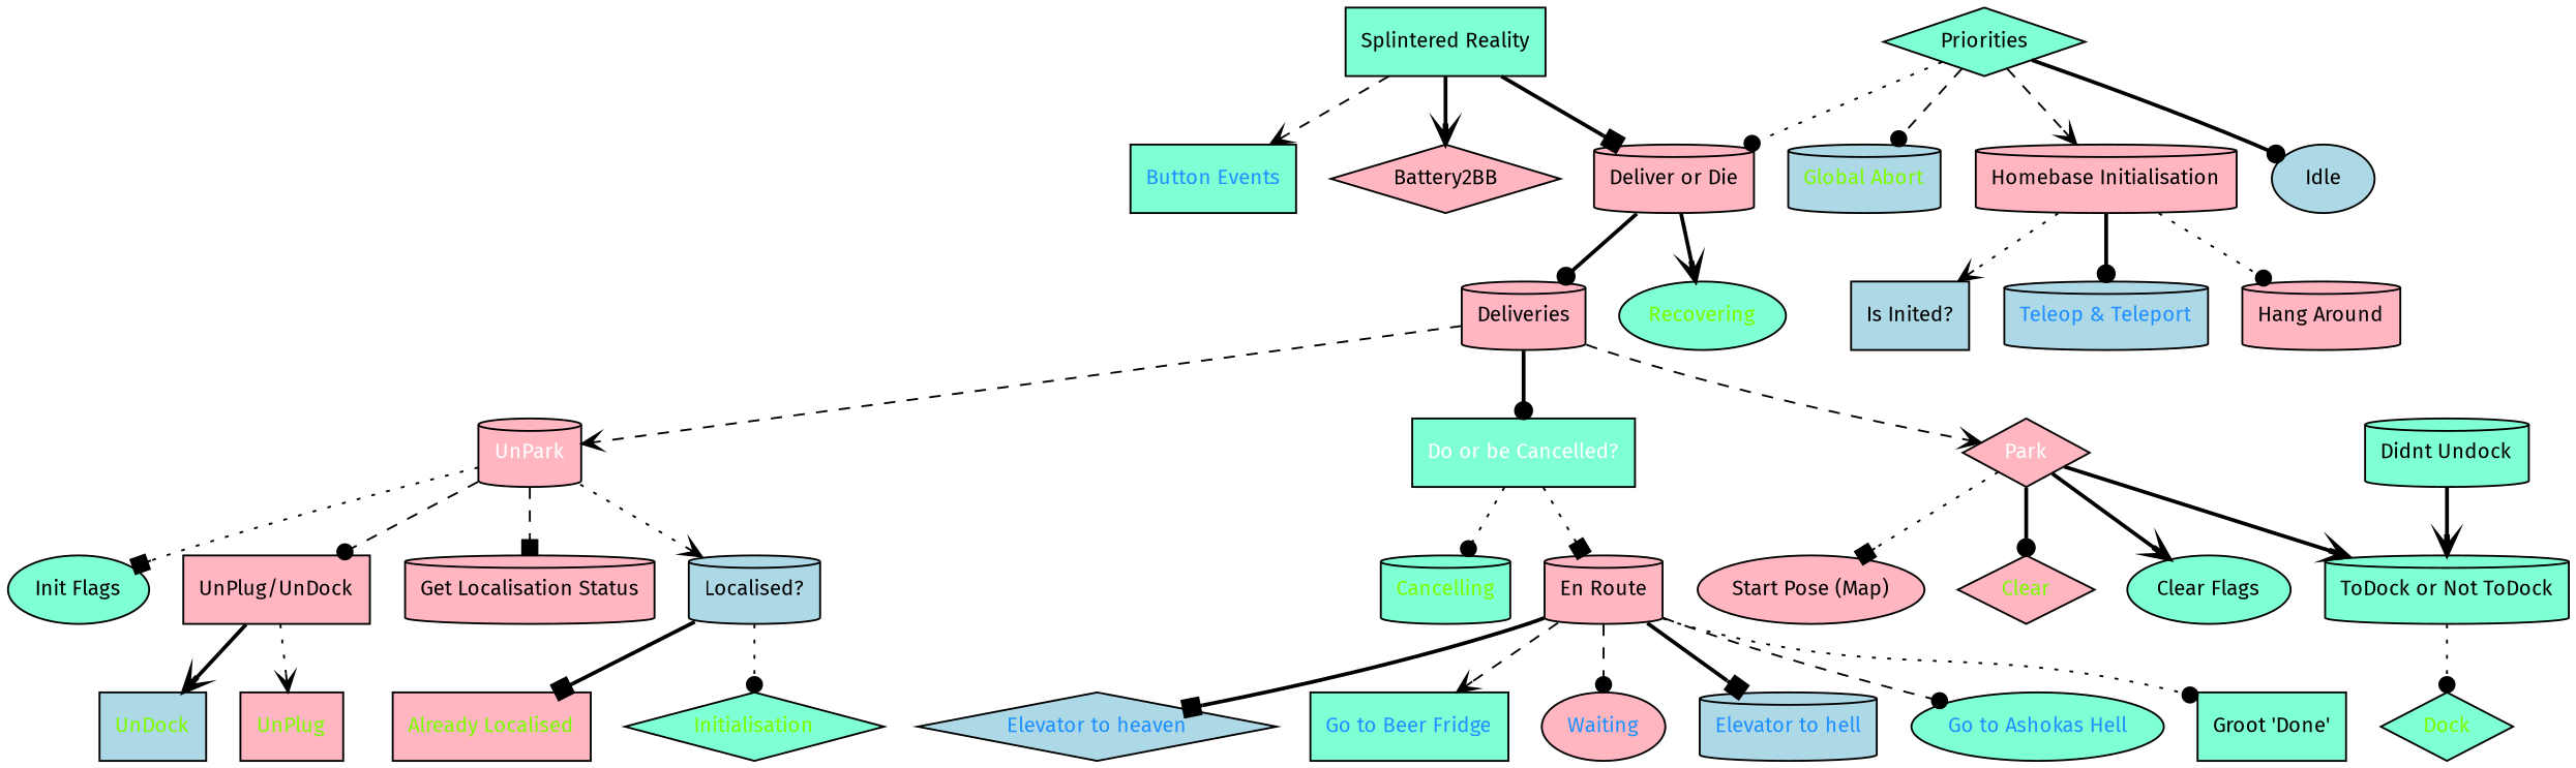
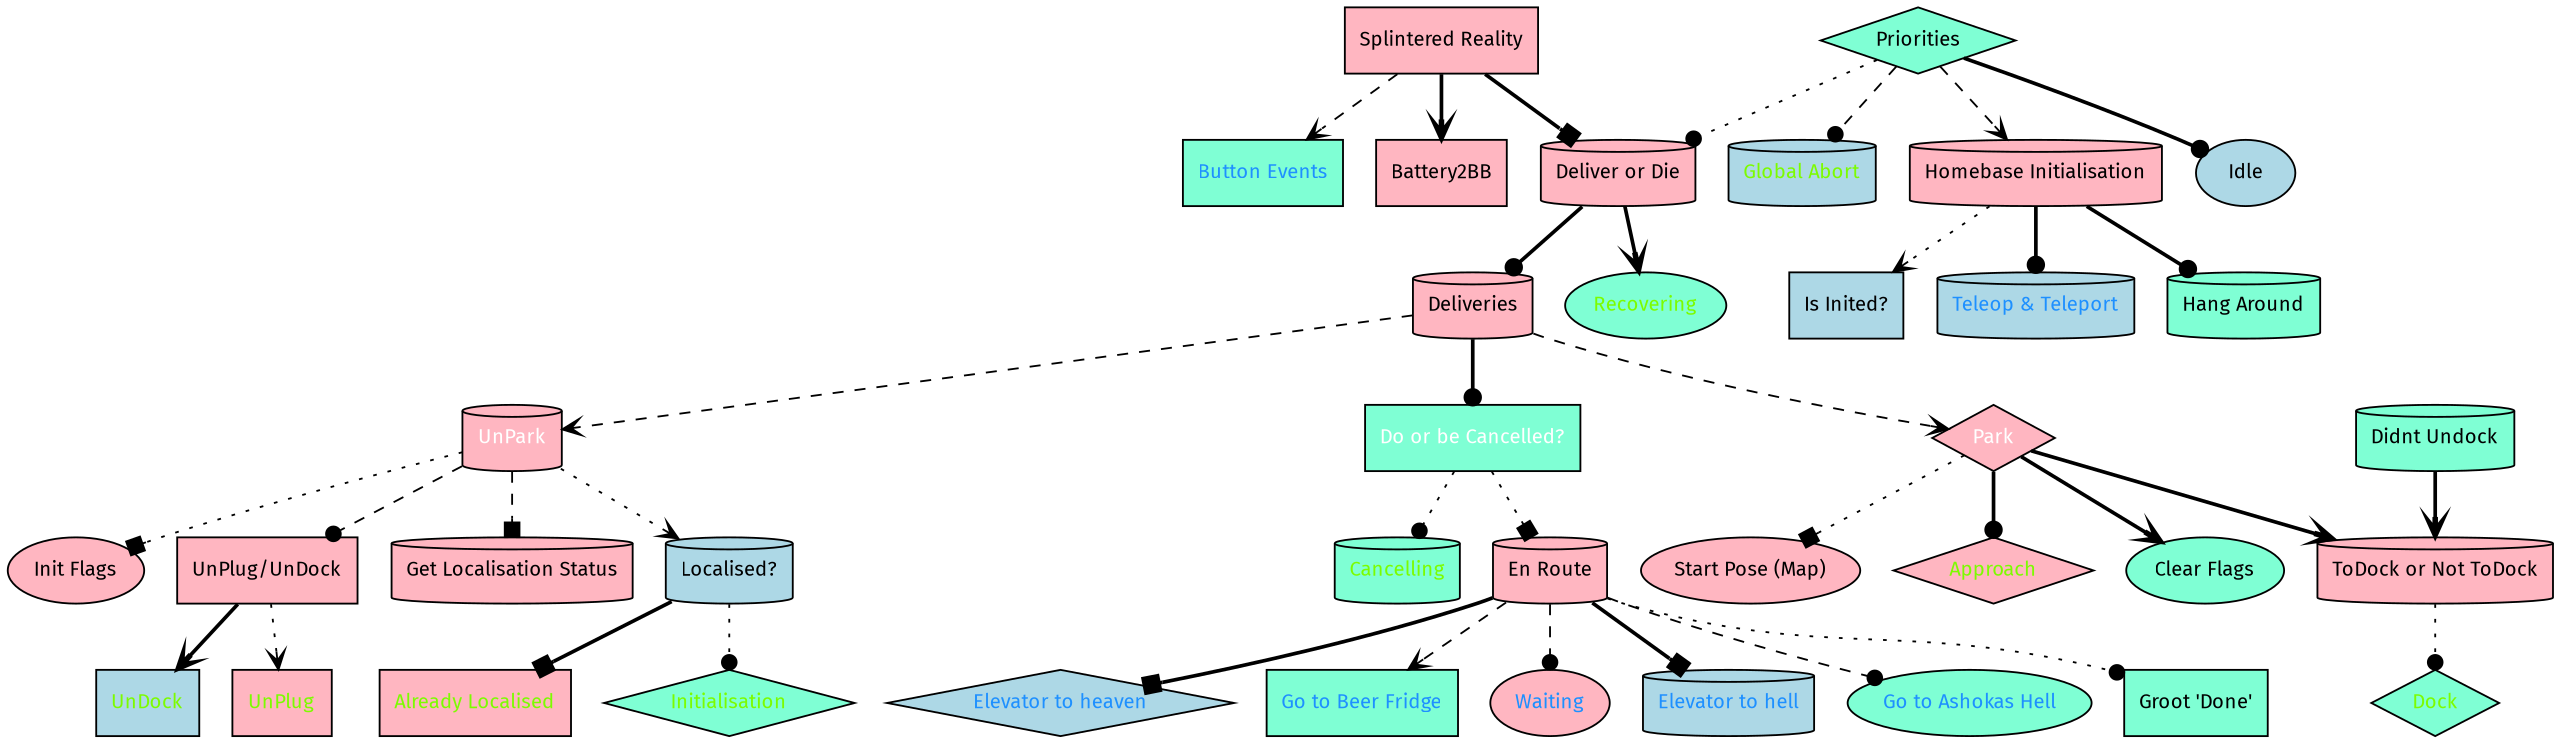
  digraph {
    fontname="Fira Sans"
    node [fillcolor=lightpink fontcolor=black fontname="Fira Sans" fontsize=11 shape=cylinder style=filled]
    edge [arrowhead=dot fontname="Fira Sans" style=bold]
-   "Splintered Reality" [fillcolor=aquamarine shape=box]
+   "Splintered Reality" [shape=box]
    "Button Events" [fillcolor=aquamarine fontcolor=dodgerblue shape=box]
-   Battery2BB [shape=diamond]
+   Battery2BB [shape=box]
    "Deliver or Die"
    Priorities [fillcolor=aquamarine shape=diamond]
    "Global Abort" [fillcolor=lightblue fontcolor=lawngreen]
    "Homebase Initialisation"
    Idle [fillcolor=lightblue shape=ellipse]
    Deliveries
    Recovering [fillcolor=aquamarine fontcolor=lawngreen shape=ellipse]
    "Is Inited?" [fillcolor=lightblue shape=box]
    "Teleop & Teleport" [fillcolor=lightblue fontcolor=dodgerblue]
-   "Hang Around"
+   "Hang Around" [fillcolor=aquamarine]
    UnPark [fontcolor=white]
    "Do or be Cancelled?" [fillcolor=aquamarine fontcolor=white shape=box]
    Park [fontcolor=white shape=diamond]
-   "Init Flags" [fillcolor=aquamarine shape=ellipse]
+   "Init Flags" [shape=ellipse]
    "UnPlug/UnDock" [shape=box]
    "Get Localisation Status"
    "Localised?" [fillcolor=lightblue]
    Cancelling [fillcolor=aquamarine fontcolor=lawngreen]
    "En Route"
    "Start Pose (Map)" [shape=ellipse]
-   Approach [fontcolor=lawngreen shape=diamond label=Clear]
-   "ToDock or Not ToDock" [fillcolor=aquamarine]
+   Approach [fontcolor=lawngreen shape=diamond]
+   "ToDock or Not ToDock"
    "Clear Flags" [fillcolor=aquamarine shape=ellipse]
    UnDock [fillcolor=lightblue fontcolor=lawngreen shape=box]
    UnPlug [fontcolor=lawngreen shape=box]
    "Already Localised" [fontcolor=lawngreen shape=box]
    Initialisation [fillcolor=aquamarine fontcolor=lawngreen shape=diamond]
    "Elevator to heaven" [fillcolor=lightblue fontcolor=dodgerblue shape=diamond]
    "Go to Beer Fridge" [fillcolor=aquamarine fontcolor=dodgerblue shape=box]
    Waiting [fontcolor=dodgerblue shape=ellipse]
    "Elevator to hell" [fillcolor=lightblue fontcolor=dodgerblue]
    "Go to Ashokas Hell" [fillcolor=aquamarine fontcolor=dodgerblue shape=ellipse]
    "Groot 'Done'" [fillcolor=aquamarine shape=box]
    Dock [fillcolor=aquamarine fontcolor=lawngreen shape=diamond]
    "Didnt Undock" [fillcolor=aquamarine]
    "Splintered Reality" -> "Button Events" [arrowhead=vee style=dashed]
    "Splintered Reality" -> Battery2BB [arrowhead=vee]
    "Splintered Reality" -> "Deliver or Die" [arrowhead=box]
    "Deliver or Die" -> Deliveries
    "Deliver or Die" -> Recovering [arrowhead=vee]
    Priorities -> "Deliver or Die" [style=dotted]
    Priorities -> "Global Abort" [style=dashed]
    Priorities -> "Homebase Initialisation" [arrowhead=vee style=dashed]
    Priorities -> Idle
    "Homebase Initialisation" -> "Is Inited?" [arrowhead=vee style=dotted]
    "Homebase Initialisation" -> "Teleop & Teleport"
-   "Homebase Initialisation" -> "Hang Around" [style=dotted]
+   "Homebase Initialisation" -> "Hang Around"
    Deliveries -> UnPark [arrowhead=vee style=dashed]
    Deliveries -> "Do or be Cancelled?"
    Deliveries -> Park [arrowhead=vee style=dashed]
    UnPark -> "Init Flags" [arrowhead=box style=dotted]
    UnPark -> "UnPlug/UnDock" [style=dashed]
    UnPark -> "Get Localisation Status" [arrowhead=box style=dashed]
    UnPark -> "Localised?" [arrowhead=vee style=dotted]
    "Do or be Cancelled?" -> Cancelling [style=dotted]
    "Do or be Cancelled?" -> "En Route" [arrowhead=box style=dotted]
    Park -> "Start Pose (Map)" [arrowhead=box style=dotted]
    Park -> Approach
    Park -> "ToDock or Not ToDock" [arrowhead=vee]
    Park -> "Clear Flags" [arrowhead=vee]
    "UnPlug/UnDock" -> UnDock [arrowhead=vee]
    "UnPlug/UnDock" -> UnPlug [arrowhead=vee style=dotted]
    "Localised?" -> "Already Localised" [arrowhead=box]
    "Localised?" -> Initialisation [style=dotted]
    "En Route" -> "Elevator to heaven" [arrowhead=box]
    "En Route" -> "Go to Beer Fridge" [arrowhead=vee style=dashed]
    "En Route" -> Waiting [style=dashed]
    "En Route" -> "Elevator to hell" [arrowhead=box]
    "En Route" -> "Go to Ashokas Hell" [style=dashed]
    "En Route" -> "Groot 'Done'" [style=dotted]
    "ToDock or Not ToDock" -> Dock [style=dotted]
    "Didnt Undock" -> "ToDock or Not ToDock" [arrowhead=vee]
  }
